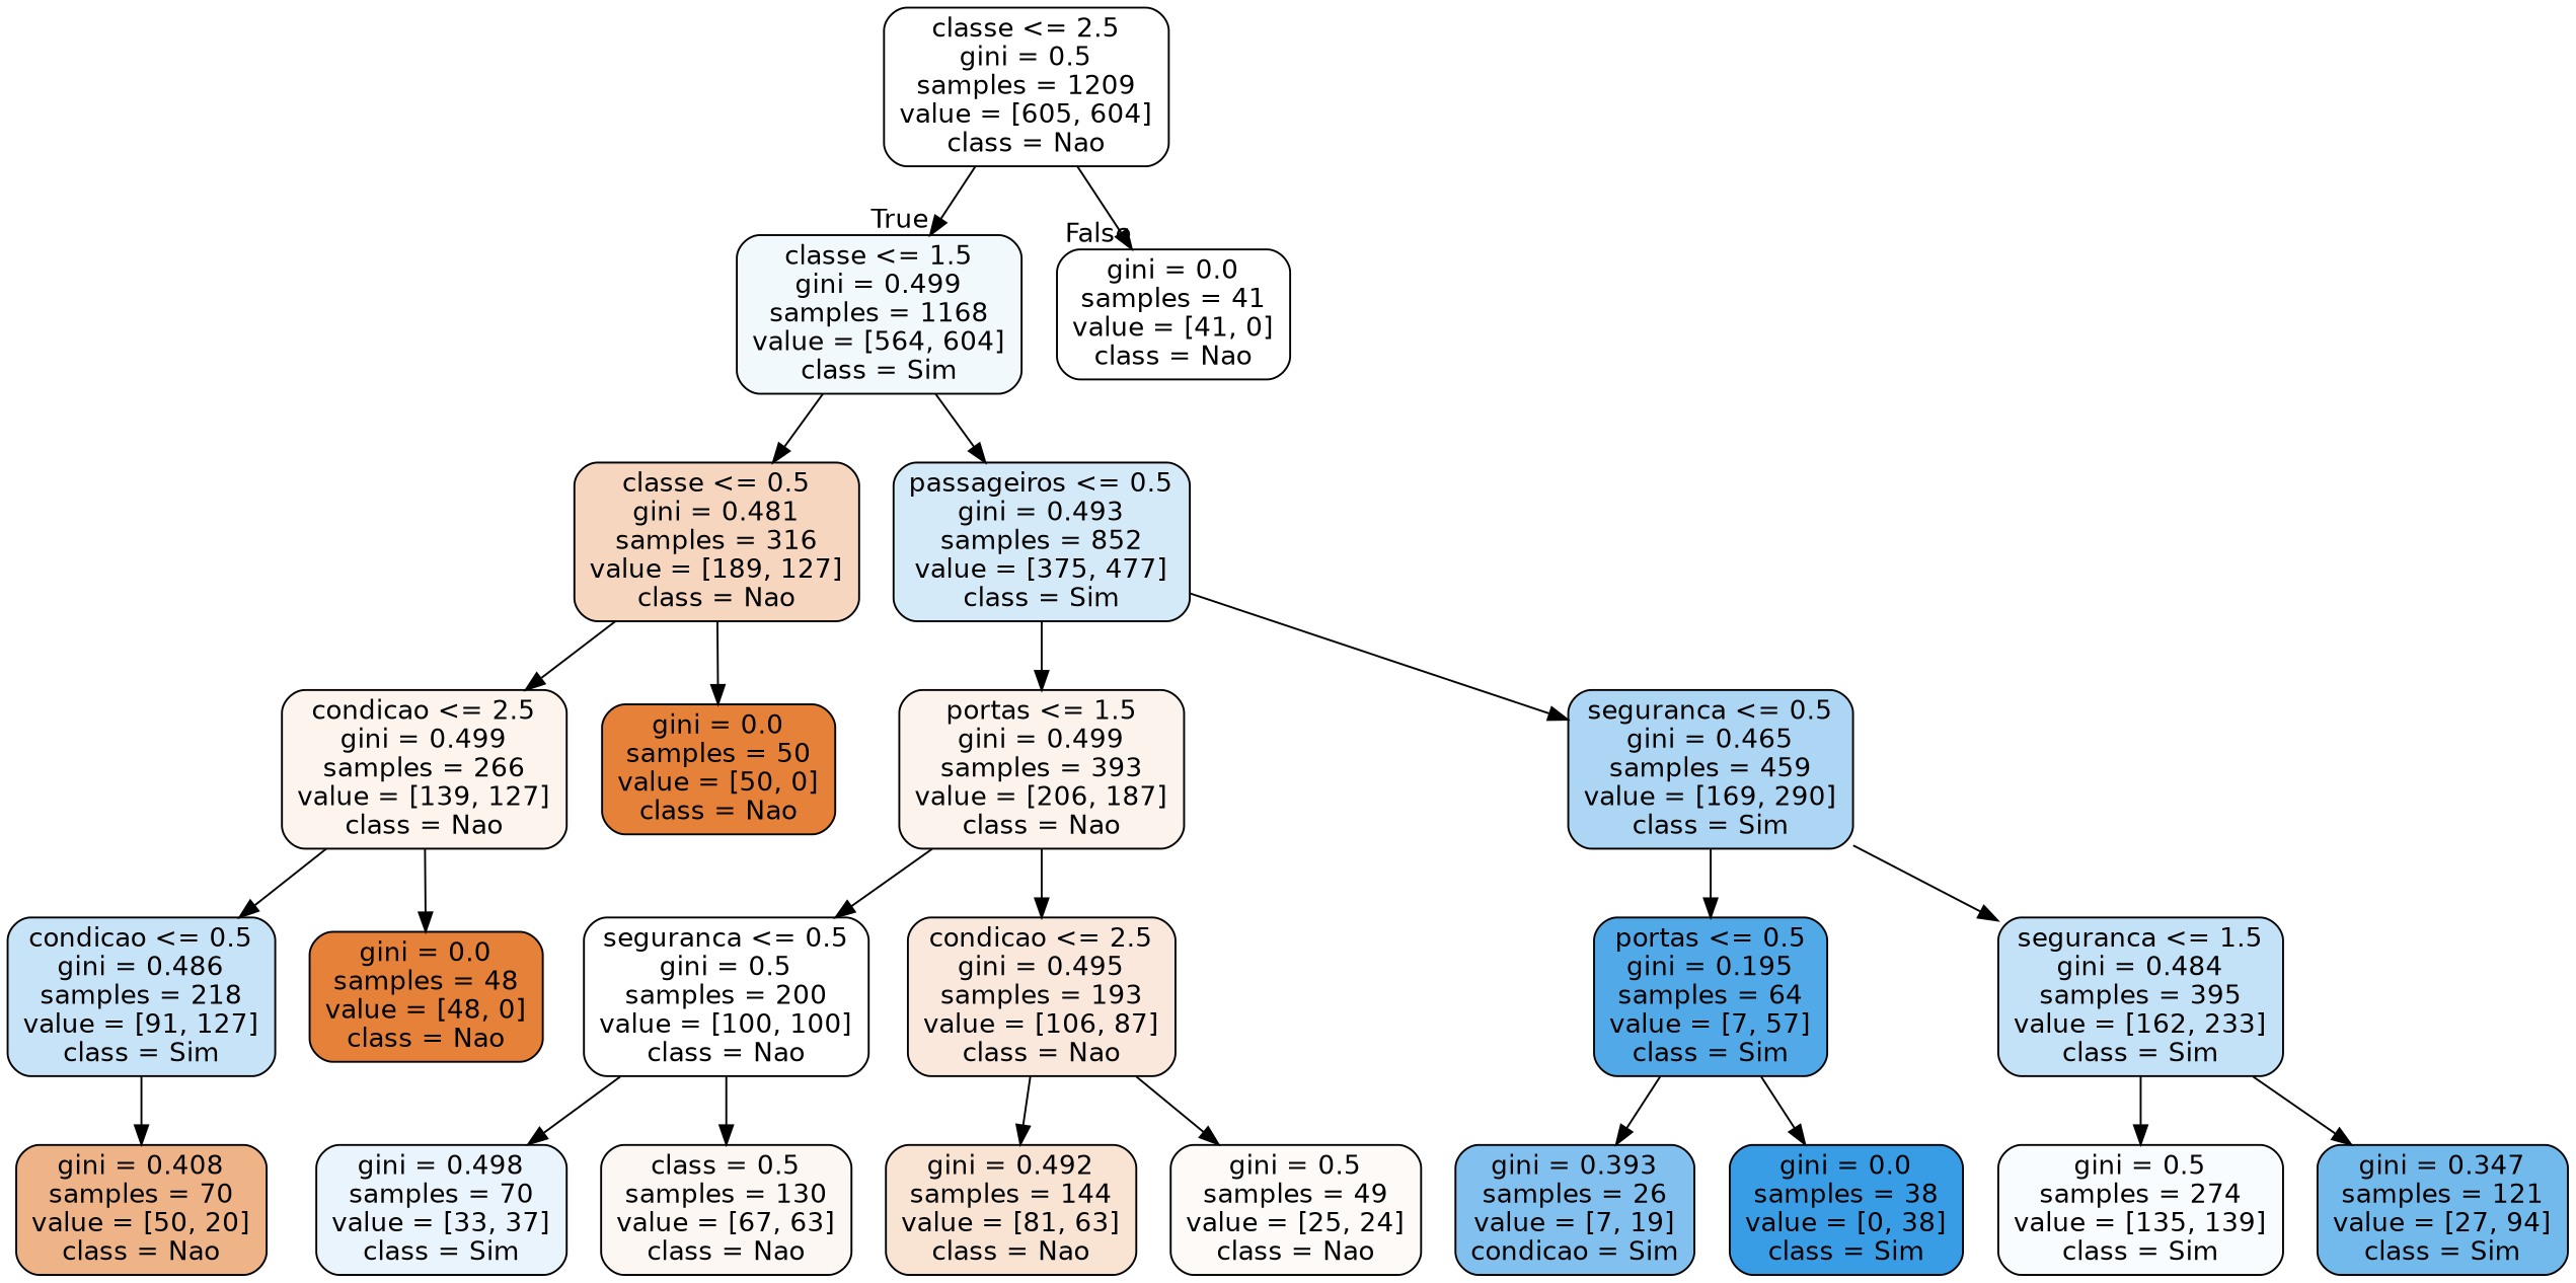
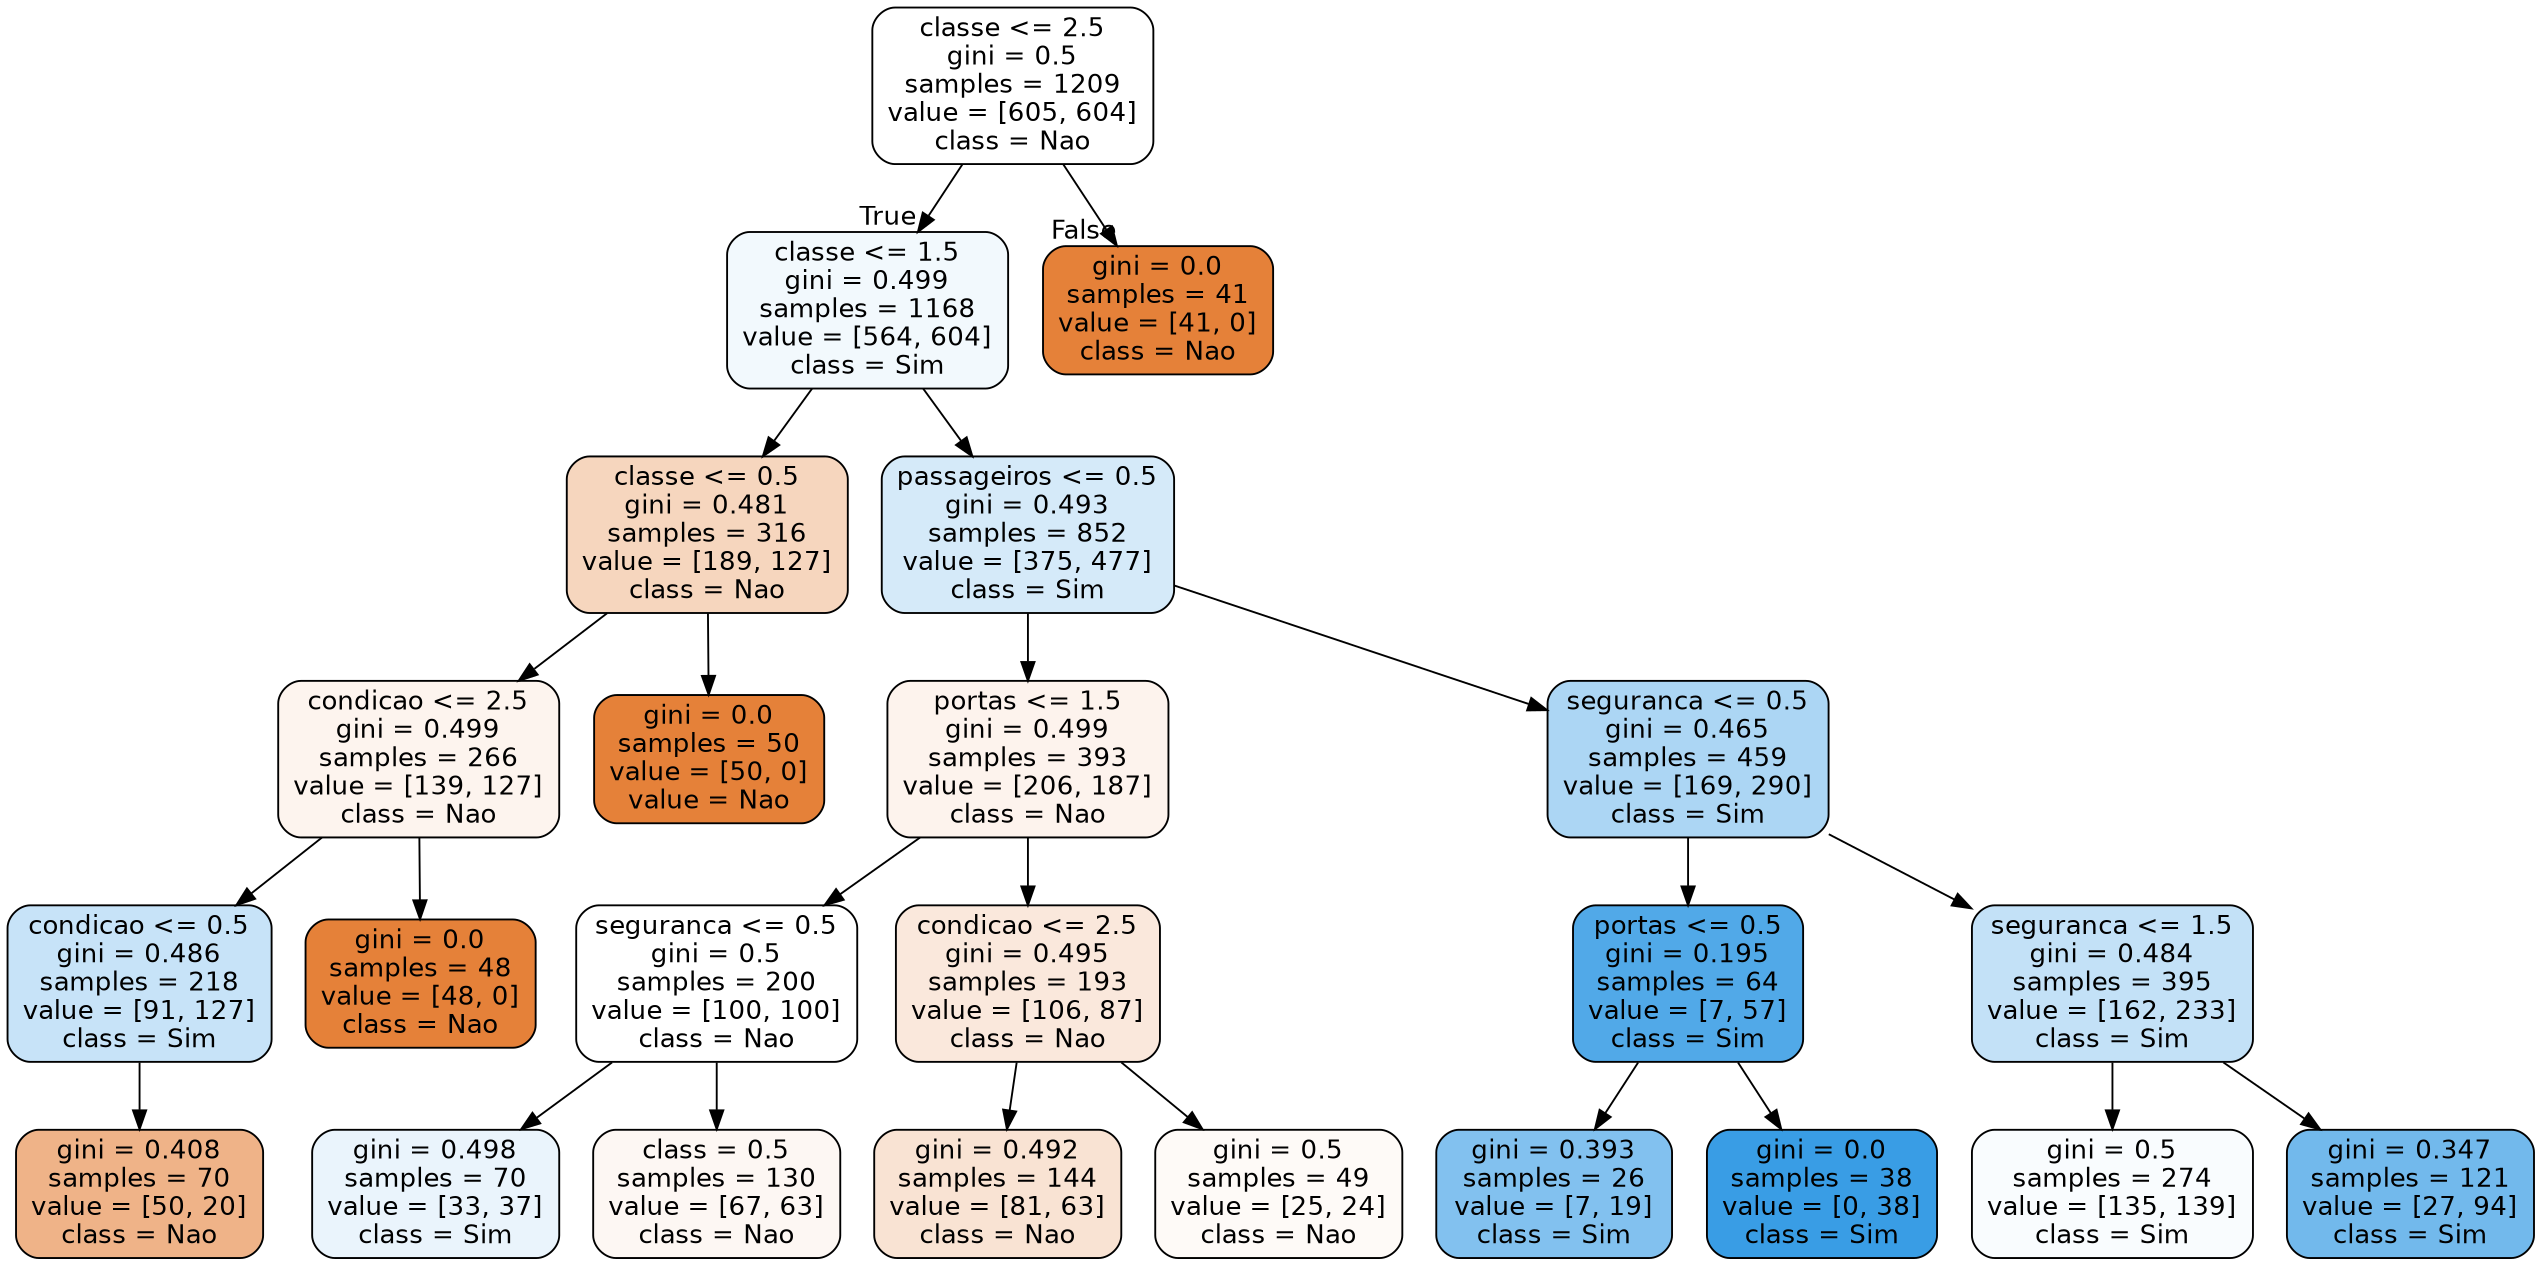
  digraph {
    node [color=black fillcolor="#e58139" fontname=helvetica shape=box style="filled, rounded"]
    edge [fontname=helvetica]
    n1 [fillcolor="#ffffff" label="classe <= 2.5\ngini = 0.5\nsamples = 1209\nvalue = [605, 604]\nclass = Nao"]
    n2 [fillcolor="#f2f9fd" label="classe <= 1.5\ngini = 0.499\nsamples = 1168\nvalue = [564, 604]\nclass = Sim"]
-   n3 [fillcolor="#ffffff" label="gini = 0.0\nsamples = 41\nvalue = [41, 0]\nclass = Nao"]
+   n3 [label="gini = 0.0\nsamples = 41\nvalue = [41, 0]\nclass = Nao"]
    n4 [fillcolor="#f6d6be" label="classe <= 0.5\ngini = 0.481\nsamples = 316\nvalue = [189, 127]\nclass = Nao"]
    n5 [fillcolor="#d5eaf9" label="passageiros <= 0.5\ngini = 0.493\nsamples = 852\nvalue = [375, 477]\nclass = Sim"]
    n6 [fillcolor="#fdf4ee" label="condicao <= 2.5\ngini = 0.499\nsamples = 266\nvalue = [139, 127]\nclass = Nao"]
-   n7 [label="gini = 0.0\nsamples = 50\nvalue = [50, 0]\nclass = Nao"]
+   n7 [label="gini = 0.0\nsamples = 50\nvalue = [50, 0]\nvalue = Nao"]
    n8 [fillcolor="#fdf3ed" label="portas <= 1.5\ngini = 0.499\nsamples = 393\nvalue = [206, 187]\nclass = Nao"]
    n9 [fillcolor="#acd6f4" label="seguranca <= 0.5\ngini = 0.465\nsamples = 459\nvalue = [169, 290]\nclass = Sim"]
    n10 [fillcolor="#c7e3f8" label="condicao <= 0.5\ngini = 0.486\nsamples = 218\nvalue = [91, 127]\nclass = Sim"]
    n11 [label="gini = 0.0\nsamples = 48\nvalue = [48, 0]\nclass = Nao"]
    n12 [fillcolor="#efb388" label="gini = 0.408\nsamples = 70\nvalue = [50, 20]\nclass = Nao"]
    n13 [fillcolor="#ffffff" label="seguranca <= 0.5\ngini = 0.5\nsamples = 200\nvalue = [100, 100]\nclass = Nao"]
    n14 [fillcolor="#fae8dc" label="condicao <= 2.5\ngini = 0.495\nsamples = 193\nvalue = [106, 87]\nclass = Nao"]
    n15 [fillcolor="#51a9e8" label="portas <= 0.5\ngini = 0.195\nsamples = 64\nvalue = [7, 57]\nclass = Sim"]
    n16 [fillcolor="#c3e1f7" label="seguranca <= 1.5\ngini = 0.484\nsamples = 395\nvalue = [162, 233]\nclass = Sim"]
    n17 [fillcolor="#eaf4fc" label="gini = 0.498\nsamples = 70\nvalue = [33, 37]\nclass = Sim"]
    n18 [fillcolor="#fdf7f3" label="class = 0.5\nsamples = 130\nvalue = [67, 63]\nclass = Nao"]
    n19 [fillcolor="#f9e3d3" label="gini = 0.492\nsamples = 144\nvalue = [81, 63]\nclass = Nao"]
    n20 [fillcolor="#fefaf7" label="gini = 0.5\nsamples = 49\nvalue = [25, 24]\nclass = Nao"]
-   n21 [fillcolor="#82c1ef" label="gini = 0.393\nsamples = 26\nvalue = [7, 19]\ncondicao = Sim"]
+   n21 [fillcolor="#82c1ef" label="gini = 0.393\nsamples = 26\nvalue = [7, 19]\nclass = Sim"]
    n22 [fillcolor="#399de5" label="gini = 0.0\nsamples = 38\nvalue = [0, 38]\nclass = Sim"]
    n23 [fillcolor="#f9fcfe" label="gini = 0.5\nsamples = 274\nvalue = [135, 139]\nclass = Sim"]
    n24 [fillcolor="#72b9ec" label="gini = 0.347\nsamples = 121\nvalue = [27, 94]\nclass = Sim"]
    n1 -> n2 [headlabel=True labelangle=45 labeldistance=2.5]
    n1 -> n3 [headlabel=False labelangle=-45 labeldistance=2.5]
    n2 -> n4
    n2 -> n5
    n4 -> n6
    n4 -> n7
    n5 -> n8
    n5 -> n9
    n6 -> n10
    n6 -> n11
    n8 -> n13
    n8 -> n14
    n9 -> n15
    n9 -> n16
    n10 -> n12
    n13 -> n17
    n13 -> n18
    n14 -> n19
    n14 -> n20
    n15 -> n21
    n15 -> n22
    n16 -> n23
    n16 -> n24
  }
